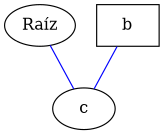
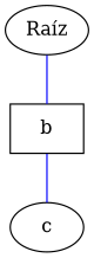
  graph {
    edge [color=blue]
    n1 [label="Raíz"]
    b [shape=box]
    c
-   n1 -- c
+   n1 -- b
    b -- c
  }
